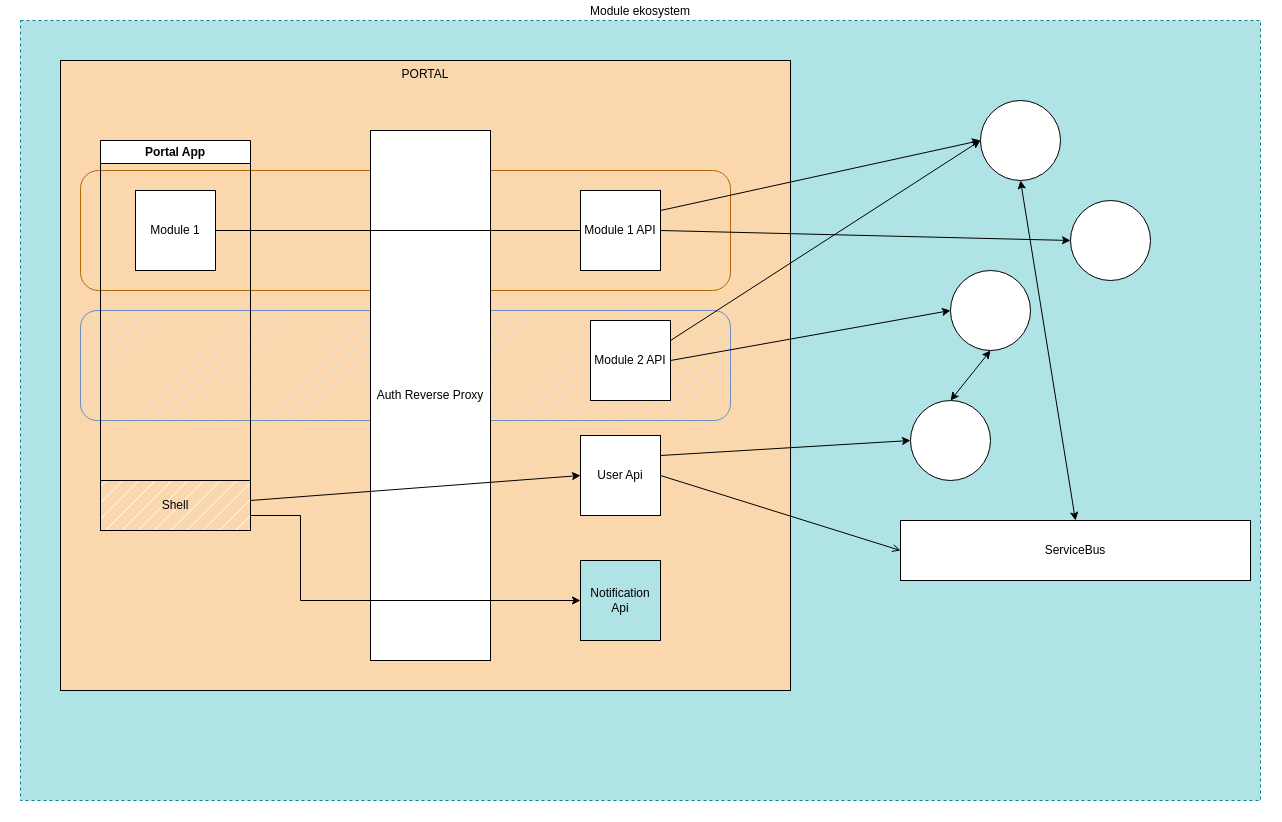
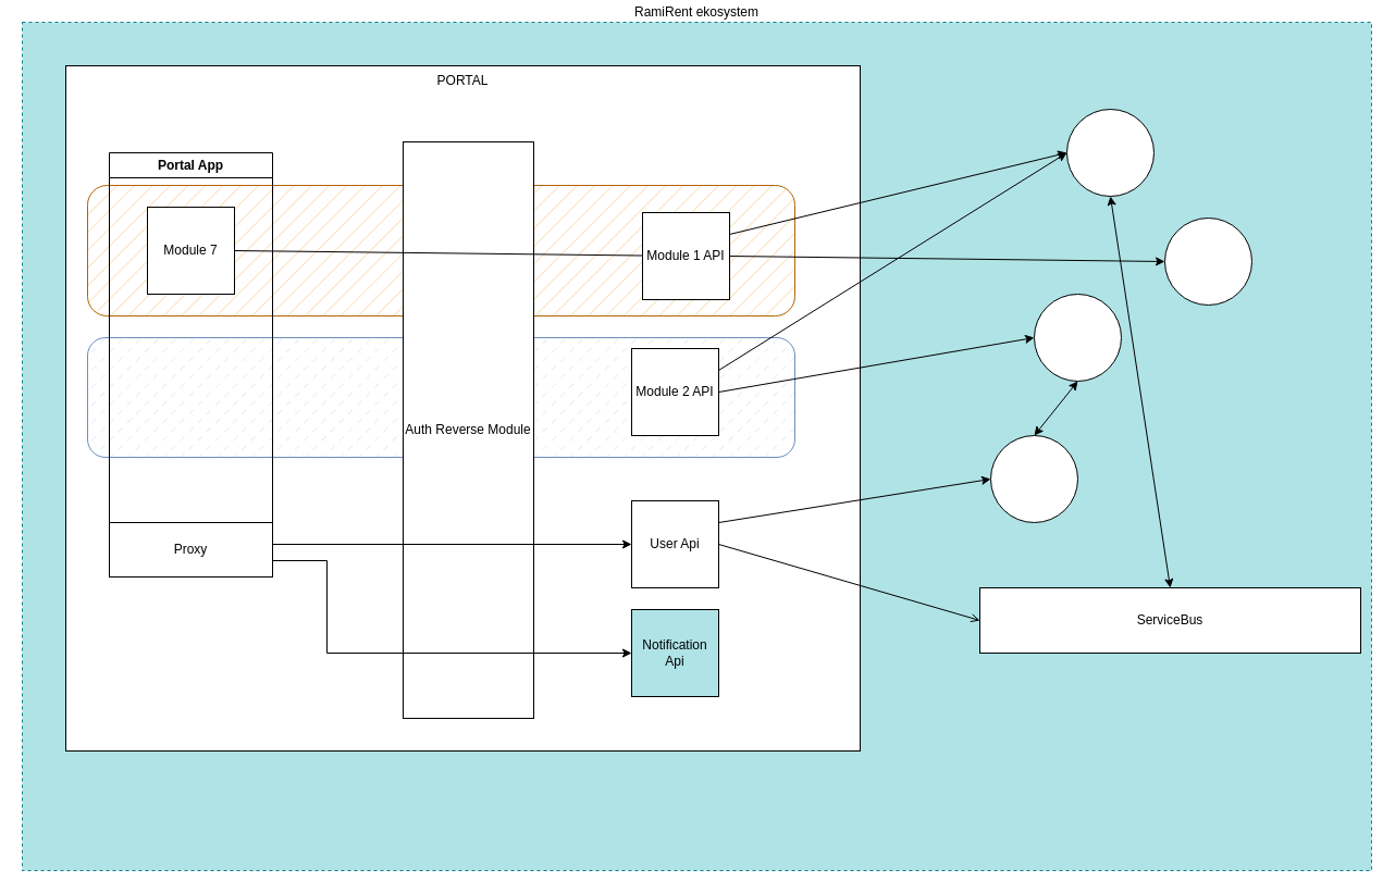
  <mxCell id="0" />
  <mxCell id="1" parent="0" />
- <mxCell id="2" value="Module ekosystem" style="rounded=0;whiteSpace=wrap;html=1;fillStyle=auto;dashed=1;labelPosition=center;verticalLabelPosition=top;align=center;verticalAlign=bottom;fillColor=#b0e3e6;strokeColor=#0e8088;" vertex="1" parent="1"><mxGeometry x="20" y="20" width="1240" height="780" as="geometry" /></mxCell>
- <mxCell id="3" value="PORTAL" style="rounded=0;whiteSpace=wrap;html=1;fillStyle=auto;verticalAlign=top;fillColor=#fad7ac;" vertex="1" parent="1"><mxGeometry x="60" y="60" width="730" height="630" as="geometry" /></mxCell>
+ <mxCell id="2" value="RamiRent ekosystem" style="rounded=0;whiteSpace=wrap;html=1;fillStyle=auto;dashed=1;labelPosition=center;verticalLabelPosition=top;align=center;verticalAlign=bottom;fillColor=#b0e3e6;strokeColor=#0e8088;" vertex="1" parent="1"><mxGeometry x="20" y="20" width="1240" height="780" as="geometry" /></mxCell>
+ <mxCell id="3" value="PORTAL" style="rounded=0;whiteSpace=wrap;html=1;fillStyle=auto;verticalAlign=top;" vertex="1" parent="1"><mxGeometry x="60" y="60" width="730" height="630" as="geometry" /></mxCell>
  <mxCell id="4" value="" style="rounded=1;whiteSpace=wrap;html=1;fillColor=#fad7ac;fillStyle=hatch;strokeColor=#b46504;gradientColor=none;" vertex="1" parent="1"><mxGeometry x="80" y="170" width="650" height="120" as="geometry" /></mxCell>
  <mxCell id="5" value="" style="rounded=1;whiteSpace=wrap;html=1;fillColor=#dae8fc;strokeColor=#6c8ebf;fillStyle=dashed;" vertex="1" parent="1"><mxGeometry x="80" y="310" width="650" height="110" as="geometry" /></mxCell>
  <mxCell id="6" value="Portal App" style="swimlane;whiteSpace=wrap;html=1;" vertex="1" parent="1"><mxGeometry x="100" y="140" width="150" height="390" as="geometry" /></mxCell>
- <mxCell id="7" value="Module 1" style="whiteSpace=wrap;html=1;aspect=fixed;" vertex="1" parent="6"><mxGeometry x="35" y="50" width="80" height="80" as="geometry" /></mxCell>
- <mxCell id="8" value="Shell" style="rounded=0;whiteSpace=wrap;html=1;fillStyle=hatch;gradientColor=none;" vertex="1" parent="6"><mxGeometry y="340" width="150" height="50" as="geometry" /></mxCell>
- <mxCell id="9" value="Module 1 API" style="whiteSpace=wrap;html=1;aspect=fixed;" vertex="1" parent="1"><mxGeometry x="580" y="190" width="80" height="80" as="geometry" /></mxCell>
- <mxCell id="10" value="Module 2 API" style="whiteSpace=wrap;html=1;aspect=fixed;" vertex="1" parent="1"><mxGeometry x="590" y="320" width="80" height="80" as="geometry" /></mxCell>
+ <mxCell id="7" value="Module 7" style="whiteSpace=wrap;html=1;aspect=fixed;" vertex="1" parent="6"><mxGeometry x="35" y="50" width="80" height="80" as="geometry" /></mxCell>
+ <mxCell id="8" value="Proxy" style="rounded=0;whiteSpace=wrap;html=1;fillStyle=hatch;gradientColor=none;" vertex="1" parent="6"><mxGeometry y="340" width="150" height="50" as="geometry" /></mxCell>
+ <mxCell id="9" value="Module 1 API" style="whiteSpace=wrap;html=1;aspect=fixed;" vertex="1" parent="1"><mxGeometry x="590" y="195" width="80" height="80" as="geometry" /></mxCell>
+ <mxCell id="10" value="Module 2 API" style="whiteSpace=wrap;html=1;aspect=fixed;" vertex="1" parent="1"><mxGeometry x="580" y="320" width="80" height="80" as="geometry" /></mxCell>
  <mxCell id="11" value="" style="endArrow=none;dashed=1;html=1;rounded=0;exitX=0;exitY=0.75;exitDx=0;exitDy=0;entryX=1;entryY=0.75;entryDx=0;entryDy=0;" edge="1" parent="1" source="12" target="12"><mxGeometry width="50" height="50" relative="1" as="geometry"><mxPoint x="390" y="320" as="sourcePoint" /><mxPoint x="510" y="320" as="targetPoint" /></mxGeometry></mxCell>
- <mxCell id="12" value="Auth Reverse Proxy" style="rounded=0;whiteSpace=wrap;html=1;" vertex="1" parent="1"><mxGeometry x="370" y="130" width="120" height="530" as="geometry" /></mxCell>
- <mxCell id="13" value="User Api" style="whiteSpace=wrap;html=1;aspect=fixed;" vertex="1" parent="1"><mxGeometry x="580" y="435" width="80" height="80" as="geometry" /></mxCell>
+ <mxCell id="12" value="Auth Reverse Module" style="rounded=0;whiteSpace=wrap;html=1;" vertex="1" parent="1"><mxGeometry x="370" y="130" width="120" height="530" as="geometry" /></mxCell>
+ <mxCell id="13" value="User Api" style="whiteSpace=wrap;html=1;aspect=fixed;" vertex="1" parent="1"><mxGeometry x="580" y="460" width="80" height="80" as="geometry" /></mxCell>
  <mxCell id="14" value="Notification Api" style="whiteSpace=wrap;html=1;aspect=fixed;fillColor=#b0e3e6;" vertex="1" parent="1"><mxGeometry x="580" y="560" width="80" height="80" as="geometry" /></mxCell>
  <mxCell id="15" value="" style="endArrow=classic;html=1;rounded=0;entryX=0;entryY=0.5;entryDx=0;entryDy=0;" edge="1" parent="1" target="14"><mxGeometry width="50" height="50" relative="1" as="geometry"><mxPoint x="250" y="515" as="sourcePoint" /><mxPoint x="330" y="480" as="targetPoint" /><Array as="points"><mxPoint x="300" y="515" /><mxPoint x="300" y="600" /></Array></mxGeometry></mxCell>
  <mxCell id="16" value="" style="endArrow=none;html=1;rounded=0;exitX=1;exitY=0.5;exitDx=0;exitDy=0;" edge="1" parent="1" source="7" target="9"><mxGeometry width="50" height="50" relative="1" as="geometry"><mxPoint x="320" y="250" as="sourcePoint" /><mxPoint x="370" y="200" as="targetPoint" /></mxGeometry></mxCell>
  <mxCell id="17" value="" style="endArrow=classic;html=1;rounded=0;exitX=1;exitY=0.5;exitDx=0;exitDy=0;entryX=0;entryY=0.5;entryDx=0;entryDy=0;" edge="1" parent="1" target="13"><mxGeometry width="50" height="50" relative="1" as="geometry"><mxPoint x="250" y="500" as="sourcePoint" /><mxPoint x="620" y="500" as="targetPoint" /></mxGeometry></mxCell>
  <mxCell id="18" value="" style="ellipse;whiteSpace=wrap;html=1;aspect=fixed;fillStyle=auto;" vertex="1" parent="1"><mxGeometry x="980" y="100" width="80" height="80" as="geometry" /></mxCell>
  <mxCell id="19" value="" style="ellipse;whiteSpace=wrap;html=1;aspect=fixed;fillStyle=auto;" vertex="1" parent="1"><mxGeometry x="1070" y="200" width="80" height="80" as="geometry" /></mxCell>
- <mxCell id="20" value="ServiceBus" style="rounded=0;whiteSpace=wrap;html=1;fillStyle=auto;gradientColor=none;" vertex="1" parent="1"><mxGeometry x="900" y="520" width="350" height="60" as="geometry" /></mxCell>
+ <mxCell id="20" value="ServiceBus" style="rounded=0;whiteSpace=wrap;html=1;fillStyle=auto;gradientColor=none;" vertex="1" parent="1"><mxGeometry x="900" y="540" width="350" height="60" as="geometry" /></mxCell>
  <mxCell id="21" value="" style="endArrow=classic;html=1;rounded=0;entryX=0;entryY=0.5;entryDx=0;entryDy=0;exitX=1;exitY=0.5;exitDx=0;exitDy=0;" edge="1" parent="1" source="9" target="19"><mxGeometry width="50" height="50" relative="1" as="geometry"><mxPoint x="670" y="240" as="sourcePoint" /><mxPoint x="990" y="150" as="targetPoint" /></mxGeometry></mxCell>
  <mxCell id="22" value="" style="endArrow=classic;html=1;rounded=0;exitX=1;exitY=0.25;exitDx=0;exitDy=0;entryX=0;entryY=0.5;entryDx=0;entryDy=0;" edge="1" parent="1" source="9" target="18"><mxGeometry width="50" height="50" relative="1" as="geometry"><mxPoint x="670" y="240" as="sourcePoint" /><mxPoint x="870" y="560" as="targetPoint" /></mxGeometry></mxCell>
  <mxCell id="23" value="" style="endArrow=classic;html=1;rounded=0;exitX=1;exitY=0.25;exitDx=0;exitDy=0;entryX=0;entryY=0.5;entryDx=0;entryDy=0;" edge="1" parent="1" source="10" target="18"><mxGeometry width="50" height="50" relative="1" as="geometry"><mxPoint x="660" y="360" as="sourcePoint" /><mxPoint x="980" y="290" as="targetPoint" /></mxGeometry></mxCell>
  <mxCell id="24" value="" style="endArrow=classic;html=1;rounded=0;exitX=1;exitY=0.5;exitDx=0;exitDy=0;entryX=0;entryY=0.5;entryDx=0;entryDy=0;" edge="1" parent="1" source="10" target="30"><mxGeometry width="50" height="50" relative="1" as="geometry"><mxPoint x="670" y="350" as="sourcePoint" /><mxPoint x="990" y="150" as="targetPoint" /></mxGeometry></mxCell>
  <mxCell id="25" value="" style="endArrow=open;html=1;rounded=0;exitX=1;exitY=0.5;exitDx=0;exitDy=0;entryX=0;entryY=0.5;entryDx=0;entryDy=0;" edge="1" parent="1" source="13" target="20"><mxGeometry width="50" height="50" relative="1" as="geometry"><mxPoint x="870" y="480" as="sourcePoint" /><mxPoint x="920" y="430" as="targetPoint" /></mxGeometry></mxCell>
  <mxCell id="26" value="" style="ellipse;whiteSpace=wrap;html=1;aspect=fixed;fillStyle=auto;" vertex="1" parent="1"><mxGeometry x="910" y="400" width="80" height="80" as="geometry" /></mxCell>
  <mxCell id="27" value="" style="endArrow=classic;html=1;rounded=0;exitX=1;exitY=0.25;exitDx=0;exitDy=0;entryX=0;entryY=0.5;entryDx=0;entryDy=0;" edge="1" parent="1" source="13" target="26"><mxGeometry width="50" height="50" relative="1" as="geometry"><mxPoint x="670" y="510" as="sourcePoint" /><mxPoint x="870" y="560" as="targetPoint" /></mxGeometry></mxCell>
  <mxCell id="28" value="" style="endArrow=classic;startArrow=classic;html=1;rounded=0;exitX=0.5;exitY=0;exitDx=0;exitDy=0;entryX=0.5;entryY=1;entryDx=0;entryDy=0;" edge="1" parent="1" source="26" target="30"><mxGeometry width="50" height="50" relative="1" as="geometry"><mxPoint x="1060" y="390" as="sourcePoint" /><mxPoint x="1110" y="340" as="targetPoint" /></mxGeometry></mxCell>
  <mxCell id="29" value="" style="endArrow=classic;startArrow=classic;html=1;rounded=0;exitX=0.5;exitY=0;exitDx=0;exitDy=0;entryX=0.5;entryY=1;entryDx=0;entryDy=0;" edge="1" parent="1" source="20" target="18"><mxGeometry width="50" height="50" relative="1" as="geometry"><mxPoint x="960" y="410" as="sourcePoint" /><mxPoint x="1000" y="360" as="targetPoint" /></mxGeometry></mxCell>
  <mxCell id="30" value="" style="ellipse;whiteSpace=wrap;html=1;aspect=fixed;fillStyle=auto;" vertex="1" parent="1"><mxGeometry x="950" y="270" width="80" height="80" as="geometry" /></mxCell>
